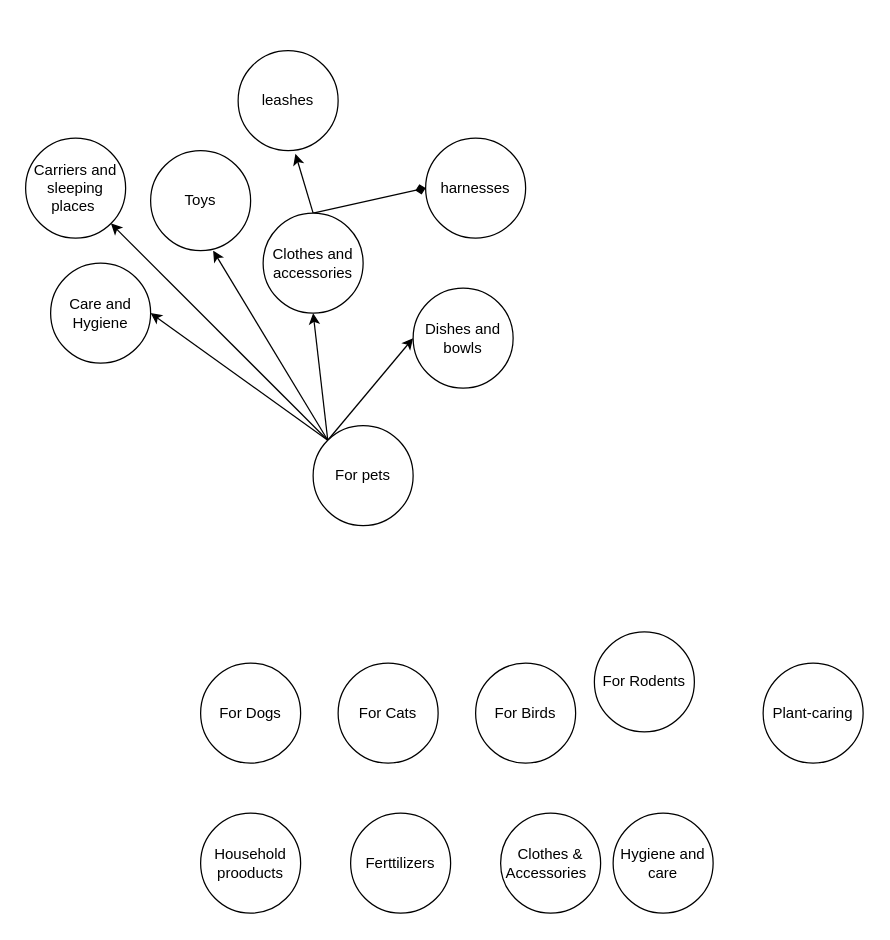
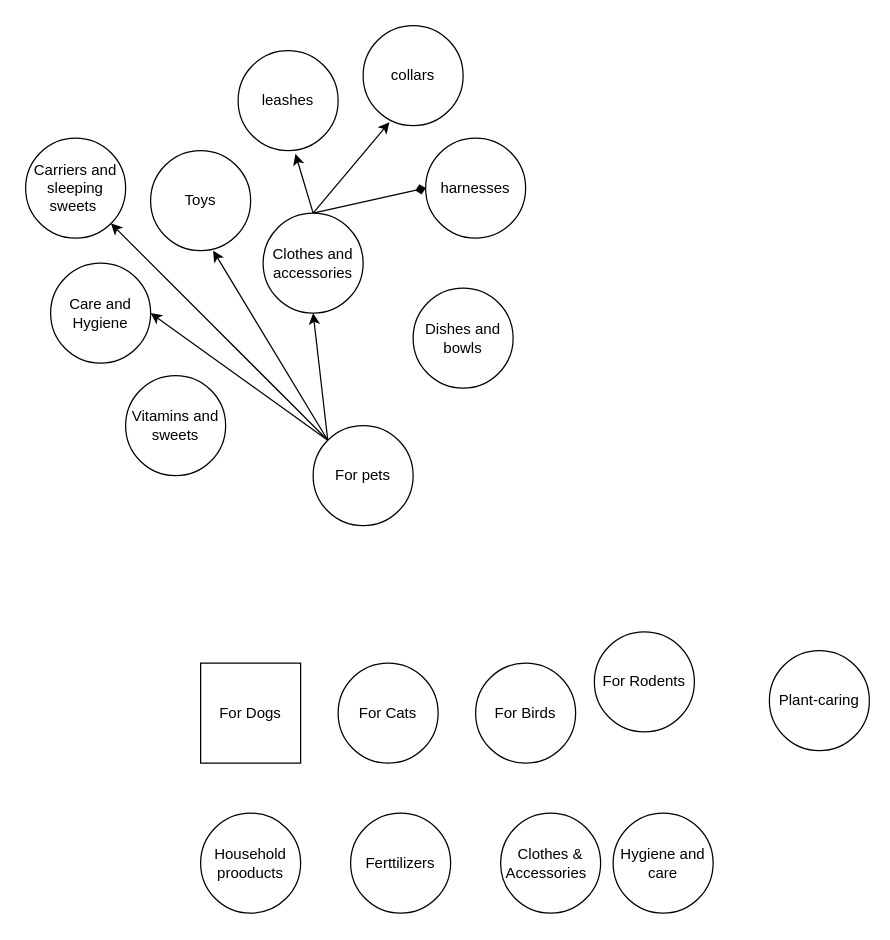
  <mxCell id="0" />
  <mxCell id="1" parent="0" />
  <mxCell id="2" style="edgeStyle=none;html=1;exitX=0;exitY=0;exitDx=0;exitDy=0;entryX=1;entryY=0.5;entryDx=0;entryDy=0;" parent="1" source="7" target="16" edge="1"><mxGeometry relative="1" as="geometry" /></mxCell>
  <mxCell id="3" style="edgeStyle=none;html=1;exitX=0;exitY=0;exitDx=0;exitDy=0;" parent="1" source="7" target="15" edge="1"><mxGeometry relative="1" as="geometry" /></mxCell>
  <mxCell id="4" style="edgeStyle=none;html=1;exitX=0;exitY=0;exitDx=0;exitDy=0;entryX=0.625;entryY=1;entryDx=0;entryDy=0;entryPerimeter=0;" parent="1" source="7" target="10" edge="1"><mxGeometry relative="1" as="geometry" /></mxCell>
  <mxCell id="5" style="edgeStyle=none;html=1;exitX=0;exitY=0;exitDx=0;exitDy=0;entryX=0.5;entryY=1;entryDx=0;entryDy=0;" parent="1" source="7" target="14" edge="1"><mxGeometry relative="1" as="geometry" /></mxCell>
- <mxCell id="6" style="edgeStyle=none;html=1;exitX=0;exitY=0;exitDx=0;exitDy=0;entryX=0;entryY=0.5;entryDx=0;entryDy=0;" parent="1" source="7" target="21" edge="1"><mxGeometry relative="1" as="geometry" /></mxCell>
  <mxCell id="7" value="For pets" style="ellipse;whiteSpace=wrap;html=1;" parent="1" vertex="1"><mxGeometry x="250" y="340" width="80" height="80" as="geometry" /></mxCell>
- <mxCell id="8" value="For Dogs" style="ellipse;whiteSpace=wrap;html=1;" parent="1" vertex="1"><mxGeometry x="160" y="530" width="80" height="80" as="geometry" /></mxCell>
+ <mxCell id="8" value="For Dogs" style="whiteSpace=wrap;html=1;rounded=0;" parent="1" vertex="1"><mxGeometry x="160" y="530" width="80" height="80" as="geometry" /></mxCell>
+ <mxCell id="9" value="Vitamins and sweets" style="ellipse;whiteSpace=wrap;html=1;" parent="1" vertex="1"><mxGeometry x="100" y="300" width="80" height="80" as="geometry" /></mxCell>
  <mxCell id="10" value="Toys" style="ellipse;whiteSpace=wrap;html=1;" parent="1" vertex="1"><mxGeometry x="120" y="120" width="80" height="80" as="geometry" /></mxCell>
  <mxCell id="11" style="edgeStyle=none;html=1;exitX=0.5;exitY=0;exitDx=0;exitDy=0;entryX=0.573;entryY=1.032;entryDx=0;entryDy=0;entryPerimeter=0;" parent="1" source="14" target="19" edge="1"><mxGeometry relative="1" as="geometry" /></mxCell>
+ <mxCell id="12" style="edgeStyle=none;html=1;exitX=0.5;exitY=0;exitDx=0;exitDy=0;entryX=0.263;entryY=0.966;entryDx=0;entryDy=0;entryPerimeter=0;" parent="1" source="14" target="18" edge="1"><mxGeometry relative="1" as="geometry" /></mxCell>
  <mxCell id="13" style="edgeStyle=none;html=1;exitX=0.5;exitY=0;exitDx=0;exitDy=0;entryX=0;entryY=0.5;entryDx=0;entryDy=0;endArrow=diamond;" parent="1" source="14" target="20" edge="1"><mxGeometry relative="1" as="geometry" /></mxCell>
  <mxCell id="14" value="Clothes and accessories" style="ellipse;whiteSpace=wrap;html=1;" parent="1" vertex="1"><mxGeometry x="210" y="170" width="80" height="80" as="geometry" /></mxCell>
- <mxCell id="15" value="Carriers and sleeping places&amp;nbsp;" style="ellipse;whiteSpace=wrap;html=1;" parent="1" vertex="1"><mxGeometry x="20" y="110" width="80" height="80" as="geometry" /></mxCell>
+ <mxCell id="15" value="Carriers and sleeping sweets&amp;nbsp;" style="ellipse;whiteSpace=wrap;html=1;" parent="1" vertex="1"><mxGeometry x="20" y="110" width="80" height="80" as="geometry" /></mxCell>
  <mxCell id="16" value="Care and Hygiene" style="ellipse;whiteSpace=wrap;html=1;" parent="1" vertex="1"><mxGeometry x="40" y="210" width="80" height="80" as="geometry" /></mxCell>
  <mxCell id="17" value="For Cats" style="ellipse;whiteSpace=wrap;html=1;" parent="1" vertex="1"><mxGeometry x="270" y="530" width="80" height="80" as="geometry" /></mxCell>
+ <mxCell id="18" value="collars" style="ellipse;whiteSpace=wrap;html=1;" parent="1" vertex="1"><mxGeometry x="290" y="20" width="80" height="80" as="geometry" /></mxCell>
  <mxCell id="19" value="leashes" style="ellipse;whiteSpace=wrap;html=1;" parent="1" vertex="1"><mxGeometry x="190" y="40" width="80" height="80" as="geometry" /></mxCell>
  <mxCell id="20" value="harnesses" style="ellipse;whiteSpace=wrap;html=1;" parent="1" vertex="1"><mxGeometry x="340" y="110" width="80" height="80" as="geometry" /></mxCell>
  <mxCell id="21" value="Dishes and bowls" style="ellipse;whiteSpace=wrap;html=1;" parent="1" vertex="1"><mxGeometry x="330" y="230" width="80" height="80" as="geometry" /></mxCell>
  <mxCell id="22" value="For Rodents" style="ellipse;whiteSpace=wrap;html=1;" vertex="1" parent="1"><mxGeometry x="475" y="505" width="80" height="80" as="geometry" /></mxCell>
  <mxCell id="23" value="For Birds" style="ellipse;whiteSpace=wrap;html=1;" vertex="1" parent="1"><mxGeometry x="380" y="530" width="80" height="80" as="geometry" /></mxCell>
- <mxCell id="24" value="Plant-caring" style="ellipse;whiteSpace=wrap;html=1;" vertex="1" parent="1"><mxGeometry x="610" y="530" width="80" height="80" as="geometry" /></mxCell>
+ <mxCell id="24" value="Plant-caring" style="ellipse;whiteSpace=wrap;html=1;" vertex="1" parent="1"><mxGeometry x="615" y="520" width="80" height="80" as="geometry" /></mxCell>
  <mxCell id="25" value="Clothes &amp;amp; Accessories&amp;nbsp;&amp;nbsp;" style="ellipse;whiteSpace=wrap;html=1;" vertex="1" parent="1"><mxGeometry x="400" y="650" width="80" height="80" as="geometry" /></mxCell>
  <mxCell id="26" value="Household&lt;br&gt;prooducts" style="ellipse;whiteSpace=wrap;html=1;" vertex="1" parent="1"><mxGeometry x="160" y="650" width="80" height="80" as="geometry" /></mxCell>
  <mxCell id="27" value="Ferttilizers" style="ellipse;whiteSpace=wrap;html=1;" vertex="1" parent="1"><mxGeometry x="280" y="650" width="80" height="80" as="geometry" /></mxCell>
  <mxCell id="28" value="Hygiene and care" style="ellipse;whiteSpace=wrap;html=1;" vertex="1" parent="1"><mxGeometry x="490" y="650" width="80" height="80" as="geometry" /></mxCell>
